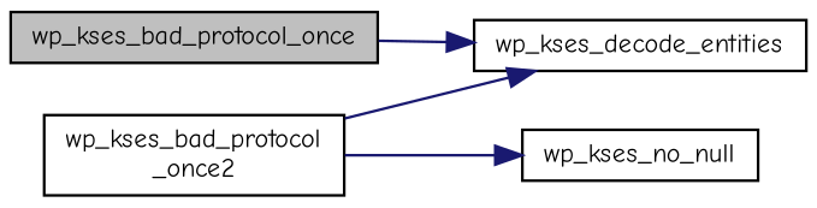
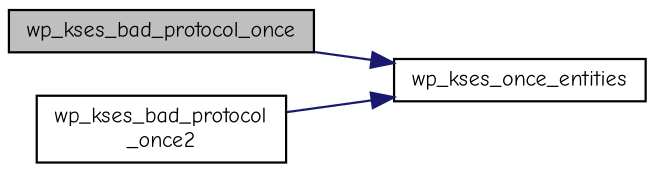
  digraph {
    fontname="Comic Neue"
    rankdir=LR
    node [color=black fillcolor=white fontname="Comic Neue" fontsize=10 shape=record style=filled]
    edge [color=midnightblue fontname="Comic Neue" fontsize=10 labelfontname=Helvetica labelfontsize=10 style=solid]
    n1 [fillcolor=grey75 fontcolor=black height=0.2 label=wp_kses_bad_protocol_once width=0.4]
-   n2 [height=0.2 label=wp_kses_decode_entities width=0.4]
+   n2 [height=0.2 label=wp_kses_once_entities width=0.4]
    n3 [height=0.2 label="wp_kses_bad_protocol\l_once2" width=0.4]
-   n4 [height=0.2 label=wp_kses_no_null width=0.4]
    n1 -> n2
    n3 -> n2
-   n3 -> n4
  }
